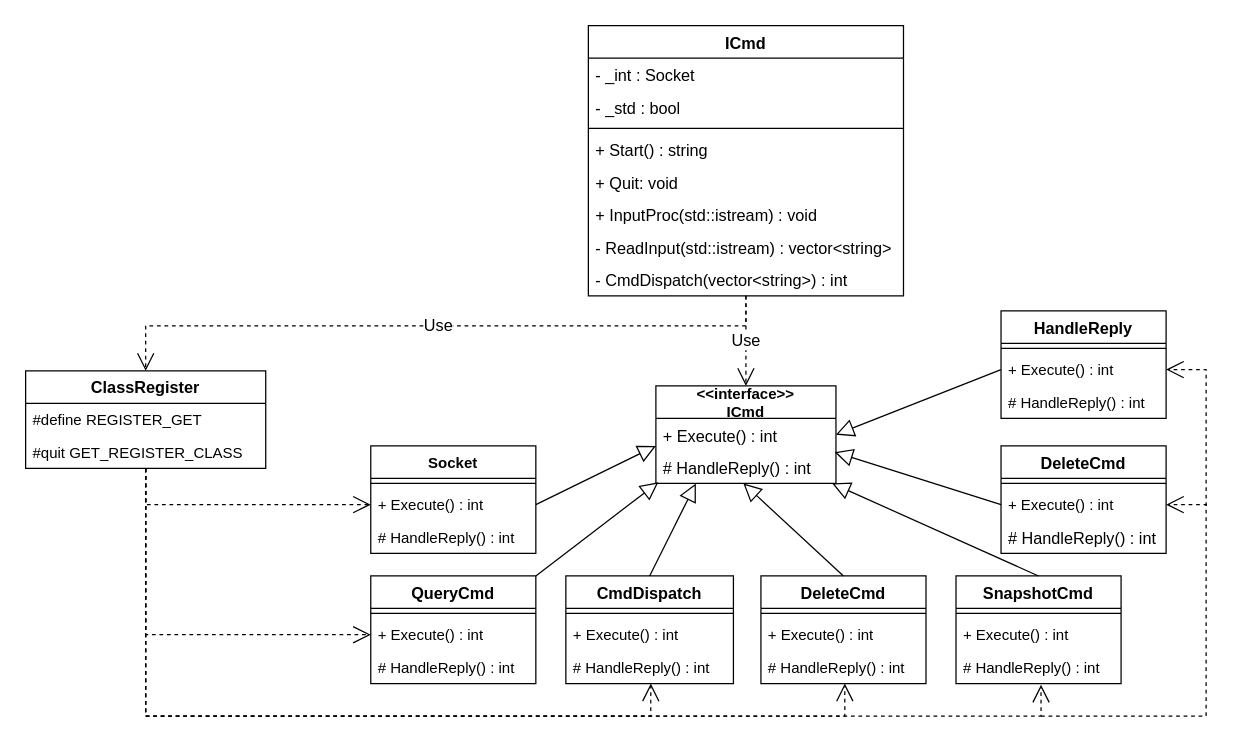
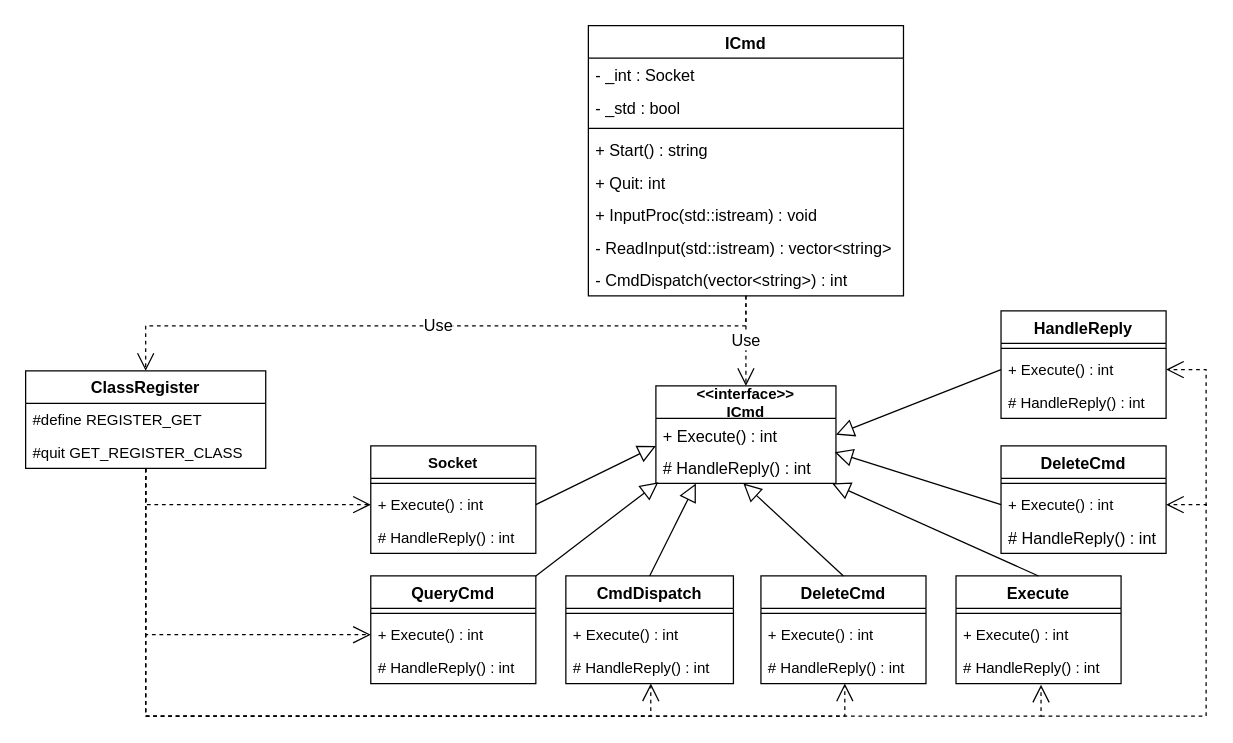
  <mxCell id="0" />
  <mxCell id="1" parent="0" />
  <mxCell id="2" value="ICmd" style="swimlane;fontStyle=1;align=center;verticalAlign=top;childLayout=stackLayout;horizontal=1;startSize=26;horizontalStack=0;resizeParent=1;resizeParentMax=0;resizeLast=0;collapsible=1;marginBottom=0;fontFamily=Helvetica;labelBorderColor=none;spacingTop=0;spacing=2;fontSize=13;" vertex="1" parent="1"><mxGeometry x="470" y="20" width="252" height="216" as="geometry" /></mxCell>
  <mxCell id="3" value="- _int : Socket" style="text;strokeColor=none;fillColor=none;align=left;verticalAlign=top;spacingLeft=4;spacingRight=4;overflow=hidden;rotatable=0;points=[[0,0.5],[1,0.5]];portConstraint=eastwest;fontFamily=Helvetica;fontStyle=0;labelBorderColor=none;spacingTop=0;spacing=2;fontSize=13;" vertex="1" parent="2"><mxGeometry y="26" width="252" height="26" as="geometry" /></mxCell>
  <mxCell id="4" value="- _std : bool" style="text;strokeColor=none;fillColor=none;align=left;verticalAlign=top;spacingLeft=4;spacingRight=4;overflow=hidden;rotatable=0;points=[[0,0.5],[1,0.5]];portConstraint=eastwest;fontFamily=Helvetica;fontStyle=0;labelBorderColor=none;spacingTop=0;spacing=2;fontSize=13;" vertex="1" parent="2"><mxGeometry y="52" width="252" height="26" as="geometry" /></mxCell>
  <mxCell id="5" value="" style="line;strokeWidth=1;fillColor=none;align=left;verticalAlign=middle;spacingTop=0;spacingLeft=3;spacingRight=3;rotatable=0;labelPosition=right;points=[];portConstraint=eastwest;fontFamily=Helvetica;fontStyle=0;labelBorderColor=none;spacing=2;fontSize=13;" vertex="1" parent="2"><mxGeometry y="78" width="252" height="8" as="geometry" /></mxCell>
  <mxCell id="6" value="+ Start() : string" style="text;strokeColor=none;fillColor=none;align=left;verticalAlign=top;spacingLeft=4;spacingRight=4;overflow=hidden;rotatable=0;points=[[0,0.5],[1,0.5]];portConstraint=eastwest;fontFamily=Helvetica;fontStyle=0;labelBorderColor=none;spacingTop=0;spacing=2;fontSize=13;" vertex="1" parent="2"><mxGeometry y="86" width="252" height="26" as="geometry" /></mxCell>
- <mxCell id="7" value="+ Quit: void" style="text;strokeColor=none;fillColor=none;align=left;verticalAlign=top;spacingLeft=4;spacingRight=4;overflow=hidden;rotatable=0;points=[[0,0.5],[1,0.5]];portConstraint=eastwest;fontFamily=Helvetica;fontStyle=0;labelBorderColor=none;spacingTop=0;spacing=2;fontSize=13;" vertex="1" parent="2"><mxGeometry y="112" width="252" height="26" as="geometry" /></mxCell>
+ <mxCell id="7" value="+ Quit: int" style="text;strokeColor=none;fillColor=none;align=left;verticalAlign=top;spacingLeft=4;spacingRight=4;overflow=hidden;rotatable=0;points=[[0,0.5],[1,0.5]];portConstraint=eastwest;fontFamily=Helvetica;fontStyle=0;labelBorderColor=none;spacingTop=0;spacing=2;fontSize=13;" vertex="1" parent="2"><mxGeometry y="112" width="252" height="26" as="geometry" /></mxCell>
  <mxCell id="8" value="+ InputProc(std::istream) : void" style="text;strokeColor=none;fillColor=none;align=left;verticalAlign=top;spacingLeft=4;spacingRight=4;overflow=hidden;rotatable=0;points=[[0,0.5],[1,0.5]];portConstraint=eastwest;fontFamily=Helvetica;fontStyle=0;labelBorderColor=none;spacingTop=0;spacing=2;fontSize=13;" vertex="1" parent="2"><mxGeometry y="138" width="252" height="26" as="geometry" /></mxCell>
  <mxCell id="9" value="- ReadInput(std::istream) : vector&lt;string&gt;" style="text;strokeColor=none;fillColor=none;align=left;verticalAlign=top;spacingLeft=4;spacingRight=4;overflow=hidden;rotatable=0;points=[[0,0.5],[1,0.5]];portConstraint=eastwest;fontFamily=Helvetica;fontStyle=0;labelBorderColor=none;spacingTop=0;spacing=2;fontSize=13;" vertex="1" parent="2"><mxGeometry y="164" width="252" height="26" as="geometry" /></mxCell>
  <mxCell id="10" value="- CmdDispatch(vector&lt;string&gt;) : int" style="text;strokeColor=none;fillColor=none;align=left;verticalAlign=top;spacingLeft=4;spacingRight=4;overflow=hidden;rotatable=0;points=[[0,0.5],[1,0.5]];portConstraint=eastwest;fontFamily=Helvetica;fontStyle=0;labelBorderColor=none;spacingTop=0;spacing=2;fontSize=13;" vertex="1" parent="2"><mxGeometry y="190" width="252" height="26" as="geometry" /></mxCell>
  <mxCell id="11" value="&lt;&lt;interface&gt;&gt;&#10;ICmd" style="swimlane;fontStyle=1;childLayout=stackLayout;horizontal=1;startSize=26;fillColor=none;horizontalStack=0;resizeParent=1;resizeParentMax=0;resizeLast=0;collapsible=1;marginBottom=0;labelBorderColor=none;fontFamily=Helvetica;fontSize=12;" vertex="1" parent="1"><mxGeometry x="524" y="308" width="144" height="78" as="geometry" /></mxCell>
  <mxCell id="12" value="+ Execute() : int" style="text;strokeColor=none;fillColor=none;align=left;verticalAlign=top;spacingLeft=4;spacingRight=4;overflow=hidden;rotatable=0;points=[[0,0.5],[1,0.5]];portConstraint=eastwest;labelBorderColor=none;fontFamily=Helvetica;fontSize=13;" vertex="1" parent="11"><mxGeometry y="26" width="144" height="26" as="geometry" /></mxCell>
  <mxCell id="13" value="# HandleReply() : int" style="text;strokeColor=none;fillColor=none;align=left;verticalAlign=top;spacingLeft=4;spacingRight=4;overflow=hidden;rotatable=0;points=[[0,0.5],[1,0.5]];portConstraint=eastwest;labelBorderColor=none;fontFamily=Helvetica;fontSize=13;" vertex="1" parent="11"><mxGeometry y="52" width="144" height="26" as="geometry" /></mxCell>
  <mxCell id="14" value="CmdDispatch" style="swimlane;fontStyle=1;align=center;verticalAlign=top;childLayout=stackLayout;horizontal=1;startSize=26;horizontalStack=0;resizeParent=1;resizeParentMax=0;resizeLast=0;collapsible=1;marginBottom=0;labelBorderColor=none;fontFamily=Helvetica;fontSize=13;" vertex="1" parent="1"><mxGeometry x="452" y="460" width="134" height="86" as="geometry" /></mxCell>
  <mxCell id="15" value="" style="line;strokeWidth=1;fillColor=none;align=left;verticalAlign=middle;spacingTop=-1;spacingLeft=3;spacingRight=3;rotatable=0;labelPosition=right;points=[];portConstraint=eastwest;labelBorderColor=none;fontFamily=Helvetica;fontSize=12;" vertex="1" parent="14"><mxGeometry y="26" width="134" height="8" as="geometry" /></mxCell>
  <mxCell id="16" value="+ Execute() : int" style="text;strokeColor=none;fillColor=none;align=left;verticalAlign=top;spacingLeft=4;spacingRight=4;overflow=hidden;rotatable=0;points=[[0,0.5],[1,0.5]];portConstraint=eastwest;labelBorderColor=none;fontFamily=Helvetica;fontSize=12;" vertex="1" parent="14"><mxGeometry y="34" width="134" height="26" as="geometry" /></mxCell>
  <mxCell id="17" value="# HandleReply() : int" style="text;strokeColor=none;fillColor=none;align=left;verticalAlign=top;spacingLeft=4;spacingRight=4;overflow=hidden;rotatable=0;points=[[0,0.5],[1,0.5]];portConstraint=eastwest;labelBorderColor=none;fontFamily=Helvetica;fontSize=12;" vertex="1" parent="14"><mxGeometry y="60" width="134" height="26" as="geometry" /></mxCell>
  <mxCell id="18" value="QueryCmd" style="swimlane;fontStyle=1;align=center;verticalAlign=top;childLayout=stackLayout;horizontal=1;startSize=26;horizontalStack=0;resizeParent=1;resizeParentMax=0;resizeLast=0;collapsible=1;marginBottom=0;labelBorderColor=none;fontFamily=Helvetica;fontSize=13;" vertex="1" parent="1"><mxGeometry x="296" y="460" width="132" height="86" as="geometry" /></mxCell>
  <mxCell id="19" value="" style="line;strokeWidth=1;fillColor=none;align=left;verticalAlign=middle;spacingTop=-1;spacingLeft=3;spacingRight=3;rotatable=0;labelPosition=right;points=[];portConstraint=eastwest;labelBorderColor=none;fontFamily=Helvetica;fontSize=12;" vertex="1" parent="18"><mxGeometry y="26" width="132" height="8" as="geometry" /></mxCell>
  <mxCell id="20" value="+ Execute() : int" style="text;strokeColor=none;fillColor=none;align=left;verticalAlign=top;spacingLeft=4;spacingRight=4;overflow=hidden;rotatable=0;points=[[0,0.5],[1,0.5]];portConstraint=eastwest;labelBorderColor=none;fontFamily=Helvetica;fontSize=12;" vertex="1" parent="18"><mxGeometry y="34" width="132" height="26" as="geometry" /></mxCell>
  <mxCell id="21" value="# HandleReply() : int" style="text;strokeColor=none;fillColor=none;align=left;verticalAlign=top;spacingLeft=4;spacingRight=4;overflow=hidden;rotatable=0;points=[[0,0.5],[1,0.5]];portConstraint=eastwest;labelBorderColor=none;fontFamily=Helvetica;fontSize=12;" vertex="1" parent="18"><mxGeometry y="60" width="132" height="26" as="geometry" /></mxCell>
  <mxCell id="22" value="DeleteCmd" style="swimlane;fontStyle=1;align=center;verticalAlign=top;childLayout=stackLayout;horizontal=1;startSize=26;horizontalStack=0;resizeParent=1;resizeParentMax=0;resizeLast=0;collapsible=1;marginBottom=0;labelBorderColor=none;fontFamily=Helvetica;fontSize=13;" vertex="1" parent="1"><mxGeometry x="608" y="460" width="132" height="86" as="geometry" /></mxCell>
  <mxCell id="23" value="" style="line;strokeWidth=1;fillColor=none;align=left;verticalAlign=middle;spacingTop=-1;spacingLeft=3;spacingRight=3;rotatable=0;labelPosition=right;points=[];portConstraint=eastwest;labelBorderColor=none;fontFamily=Helvetica;fontSize=12;" vertex="1" parent="22"><mxGeometry y="26" width="132" height="8" as="geometry" /></mxCell>
  <mxCell id="24" value="+ Execute() : int" style="text;strokeColor=none;fillColor=none;align=left;verticalAlign=top;spacingLeft=4;spacingRight=4;overflow=hidden;rotatable=0;points=[[0,0.5],[1,0.5]];portConstraint=eastwest;labelBorderColor=none;fontFamily=Helvetica;fontSize=12;" vertex="1" parent="22"><mxGeometry y="34" width="132" height="26" as="geometry" /></mxCell>
  <mxCell id="25" value="# HandleReply() : int" style="text;strokeColor=none;fillColor=none;align=left;verticalAlign=top;spacingLeft=4;spacingRight=4;overflow=hidden;rotatable=0;points=[[0,0.5],[1,0.5]];portConstraint=eastwest;labelBorderColor=none;fontFamily=Helvetica;fontSize=12;" vertex="1" parent="22"><mxGeometry y="60" width="132" height="26" as="geometry" /></mxCell>
  <mxCell id="26" value="HandleReply" style="swimlane;fontStyle=1;align=center;verticalAlign=top;childLayout=stackLayout;horizontal=1;startSize=26;horizontalStack=0;resizeParent=1;resizeParentMax=0;resizeLast=0;collapsible=1;marginBottom=0;labelBorderColor=none;fontFamily=Helvetica;fontSize=13;" vertex="1" parent="1"><mxGeometry x="800" y="248" width="132" height="86" as="geometry" /></mxCell>
  <mxCell id="27" value="" style="line;strokeWidth=1;fillColor=none;align=left;verticalAlign=middle;spacingTop=-1;spacingLeft=3;spacingRight=3;rotatable=0;labelPosition=right;points=[];portConstraint=eastwest;labelBorderColor=none;fontFamily=Helvetica;fontSize=12;" vertex="1" parent="26"><mxGeometry y="26" width="132" height="8" as="geometry" /></mxCell>
  <mxCell id="28" value="+ Execute() : int" style="text;strokeColor=none;fillColor=none;align=left;verticalAlign=top;spacingLeft=4;spacingRight=4;overflow=hidden;rotatable=0;points=[[0,0.5],[1,0.5]];portConstraint=eastwest;labelBorderColor=none;fontFamily=Helvetica;fontSize=12;" vertex="1" parent="26"><mxGeometry y="34" width="132" height="26" as="geometry" /></mxCell>
  <mxCell id="29" value="# HandleReply() : int" style="text;strokeColor=none;fillColor=none;align=left;verticalAlign=top;spacingLeft=4;spacingRight=4;overflow=hidden;rotatable=0;points=[[0,0.5],[1,0.5]];portConstraint=eastwest;labelBorderColor=none;fontFamily=Helvetica;fontSize=12;" vertex="1" parent="26"><mxGeometry y="60" width="132" height="26" as="geometry" /></mxCell>
  <mxCell id="30" value="DeleteCmd" style="swimlane;fontStyle=1;align=center;verticalAlign=top;childLayout=stackLayout;horizontal=1;startSize=26;horizontalStack=0;resizeParent=1;resizeParentMax=0;resizeLast=0;collapsible=1;marginBottom=0;labelBorderColor=none;fontFamily=Helvetica;fontSize=13;" vertex="1" parent="1"><mxGeometry x="800" y="356" width="132" height="86" as="geometry" /></mxCell>
  <mxCell id="31" value="" style="line;strokeWidth=1;fillColor=none;align=left;verticalAlign=middle;spacingTop=-1;spacingLeft=3;spacingRight=3;rotatable=0;labelPosition=right;points=[];portConstraint=eastwest;labelBorderColor=none;fontFamily=Helvetica;fontSize=12;" vertex="1" parent="30"><mxGeometry y="26" width="132" height="8" as="geometry" /></mxCell>
  <mxCell id="32" value="+ Execute() : int" style="text;strokeColor=none;fillColor=none;align=left;verticalAlign=top;spacingLeft=4;spacingRight=4;overflow=hidden;rotatable=0;points=[[0,0.5],[1,0.5]];portConstraint=eastwest;labelBorderColor=none;fontFamily=Helvetica;fontSize=12;" vertex="1" parent="30"><mxGeometry y="34" width="132" height="26" as="geometry" /></mxCell>
  <mxCell id="33" value="# HandleReply() : int" style="text;strokeColor=none;fillColor=none;align=left;verticalAlign=top;spacingLeft=4;spacingRight=4;overflow=hidden;rotatable=0;points=[[0,0.5],[1,0.5]];portConstraint=eastwest;labelBorderColor=none;fontFamily=Helvetica;fontSize=13;" vertex="1" parent="30"><mxGeometry y="60" width="132" height="26" as="geometry" /></mxCell>
- <mxCell id="34" value="SnapshotCmd" style="swimlane;fontStyle=1;align=center;verticalAlign=top;childLayout=stackLayout;horizontal=1;startSize=26;horizontalStack=0;resizeParent=1;resizeParentMax=0;resizeLast=0;collapsible=1;marginBottom=0;labelBorderColor=none;fontFamily=Helvetica;fontSize=13;" vertex="1" parent="1"><mxGeometry x="764" y="460" width="132" height="86" as="geometry" /></mxCell>
+ <mxCell id="34" value="Execute" style="swimlane;fontStyle=1;align=center;verticalAlign=top;childLayout=stackLayout;horizontal=1;startSize=26;horizontalStack=0;resizeParent=1;resizeParentMax=0;resizeLast=0;collapsible=1;marginBottom=0;labelBorderColor=none;fontFamily=Helvetica;fontSize=13;" vertex="1" parent="1"><mxGeometry x="764" y="460" width="132" height="86" as="geometry" /></mxCell>
  <mxCell id="35" value="" style="line;strokeWidth=1;fillColor=none;align=left;verticalAlign=middle;spacingTop=-1;spacingLeft=3;spacingRight=3;rotatable=0;labelPosition=right;points=[];portConstraint=eastwest;labelBorderColor=none;fontFamily=Helvetica;fontSize=12;" vertex="1" parent="34"><mxGeometry y="26" width="132" height="8" as="geometry" /></mxCell>
  <mxCell id="36" value="+ Execute() : int" style="text;strokeColor=none;fillColor=none;align=left;verticalAlign=top;spacingLeft=4;spacingRight=4;overflow=hidden;rotatable=0;points=[[0,0.5],[1,0.5]];portConstraint=eastwest;labelBorderColor=none;fontFamily=Helvetica;fontSize=12;" vertex="1" parent="34"><mxGeometry y="34" width="132" height="26" as="geometry" /></mxCell>
  <mxCell id="37" value="# HandleReply() : int" style="text;strokeColor=none;fillColor=none;align=left;verticalAlign=top;spacingLeft=4;spacingRight=4;overflow=hidden;rotatable=0;points=[[0,0.5],[1,0.5]];portConstraint=eastwest;labelBorderColor=none;fontFamily=Helvetica;fontSize=12;" vertex="1" parent="34"><mxGeometry y="60" width="132" height="26" as="geometry" /></mxCell>
  <mxCell id="38" value="Socket" style="swimlane;fontStyle=1;align=center;verticalAlign=top;childLayout=stackLayout;horizontal=1;startSize=26;horizontalStack=0;resizeParent=1;resizeParentMax=0;resizeLast=0;collapsible=1;marginBottom=0;labelBorderColor=none;fontFamily=Helvetica;fontSize=12;" vertex="1" parent="1"><mxGeometry x="296" y="356" width="132" height="86" as="geometry" /></mxCell>
  <mxCell id="39" value="" style="line;strokeWidth=1;fillColor=none;align=left;verticalAlign=middle;spacingTop=-1;spacingLeft=3;spacingRight=3;rotatable=0;labelPosition=right;points=[];portConstraint=eastwest;labelBorderColor=none;fontFamily=Helvetica;fontSize=12;" vertex="1" parent="38"><mxGeometry y="26" width="132" height="8" as="geometry" /></mxCell>
  <mxCell id="40" value="+ Execute() : int" style="text;strokeColor=none;fillColor=none;align=left;verticalAlign=top;spacingLeft=4;spacingRight=4;overflow=hidden;rotatable=0;points=[[0,0.5],[1,0.5]];portConstraint=eastwest;labelBorderColor=none;fontFamily=Helvetica;fontSize=12;" vertex="1" parent="38"><mxGeometry y="34" width="132" height="26" as="geometry" /></mxCell>
  <mxCell id="41" value="# HandleReply() : int" style="text;strokeColor=none;fillColor=none;align=left;verticalAlign=top;spacingLeft=4;spacingRight=4;overflow=hidden;rotatable=0;points=[[0,0.5],[1,0.5]];portConstraint=eastwest;labelBorderColor=none;fontFamily=Helvetica;fontSize=12;" vertex="1" parent="38"><mxGeometry y="60" width="132" height="26" as="geometry" /></mxCell>
  <mxCell id="42" value="" style="endArrow=block;endSize=12;endFill=0;html=1;rounded=0;fontFamily=Helvetica;fontSize=12;exitX=1;exitY=0.5;exitDx=0;exitDy=0;" edge="1" parent="1" source="40"><mxGeometry width="160" relative="1" as="geometry"><mxPoint x="224" y="284" as="sourcePoint" /><mxPoint x="524" y="356" as="targetPoint" /></mxGeometry></mxCell>
  <mxCell id="43" value="" style="endArrow=block;endSize=12;endFill=0;html=1;rounded=0;fontFamily=Helvetica;fontSize=12;exitX=1;exitY=0.5;exitDx=0;exitDy=0;entryX=0.014;entryY=0.962;entryDx=0;entryDy=0;entryPerimeter=0;" edge="1" parent="1" target="13"><mxGeometry width="160" relative="1" as="geometry"><mxPoint x="428" y="460" as="sourcePoint" /><mxPoint x="524" y="413" as="targetPoint" /></mxGeometry></mxCell>
  <mxCell id="44" value="" style="endArrow=block;endSize=12;endFill=0;html=1;rounded=0;fontFamily=Helvetica;fontSize=12;exitX=0.5;exitY=0;exitDx=0;exitDy=0;entryX=0.222;entryY=1;entryDx=0;entryDy=0;entryPerimeter=0;" edge="1" parent="1" source="14" target="13"><mxGeometry width="160" relative="1" as="geometry"><mxPoint x="452" y="427" as="sourcePoint" /><mxPoint x="548" y="380" as="targetPoint" /></mxGeometry></mxCell>
  <mxCell id="45" value="" style="endArrow=block;endSize=12;endFill=0;html=1;rounded=0;fontFamily=Helvetica;fontSize=12;exitX=0.5;exitY=0;exitDx=0;exitDy=0;entryX=0.486;entryY=1;entryDx=0;entryDy=0;entryPerimeter=0;" edge="1" parent="1" source="22" target="13"><mxGeometry width="160" relative="1" as="geometry"><mxPoint x="464" y="439" as="sourcePoint" /><mxPoint x="560" y="392" as="targetPoint" /></mxGeometry></mxCell>
  <mxCell id="46" value="" style="endArrow=block;endSize=12;endFill=0;html=1;rounded=0;fontFamily=Helvetica;fontSize=12;exitX=0.5;exitY=0;exitDx=0;exitDy=0;entryX=0.979;entryY=1;entryDx=0;entryDy=0;entryPerimeter=0;" edge="1" parent="1" source="34" target="13"><mxGeometry width="160" relative="1" as="geometry"><mxPoint x="686" y="472" as="sourcePoint" /><mxPoint x="605.984" y="398" as="targetPoint" /></mxGeometry></mxCell>
  <mxCell id="47" value="" style="endArrow=block;endSize=12;endFill=0;html=1;rounded=0;fontFamily=Helvetica;fontSize=12;exitX=0;exitY=0.5;exitDx=0;exitDy=0;entryX=0.993;entryY=1.038;entryDx=0;entryDy=0;entryPerimeter=0;" edge="1" parent="1" source="32" target="12"><mxGeometry width="160" relative="1" as="geometry"><mxPoint x="842" y="472" as="sourcePoint" /><mxPoint x="676.976" y="398" as="targetPoint" /></mxGeometry></mxCell>
  <mxCell id="48" value="" style="endArrow=block;endSize=12;endFill=0;html=1;rounded=0;fontFamily=Helvetica;fontSize=12;exitX=0;exitY=0.5;exitDx=0;exitDy=0;" edge="1" parent="1" source="28"><mxGeometry width="160" relative="1" as="geometry"><mxPoint x="854" y="484" as="sourcePoint" /><mxPoint x="668" y="347" as="targetPoint" /></mxGeometry></mxCell>
  <mxCell id="49" style="edgeStyle=orthogonalEdgeStyle;rounded=0;orthogonalLoop=1;jettySize=auto;html=1;entryX=0;entryY=0.5;entryDx=0;entryDy=0;fontFamily=Helvetica;fontSize=13;endArrow=open;endFill=0;endSize=12;dashed=1;" edge="1" parent="1" source="54" target="40"><mxGeometry relative="1" as="geometry" /></mxCell>
  <mxCell id="50" style="edgeStyle=orthogonalEdgeStyle;rounded=0;orthogonalLoop=1;jettySize=auto;html=1;entryX=0;entryY=0.5;entryDx=0;entryDy=0;fontFamily=Helvetica;fontSize=13;endArrow=open;endFill=0;endSize=12;dashed=1;" edge="1" parent="1" source="54" target="20"><mxGeometry relative="1" as="geometry" /></mxCell>
  <mxCell id="51" style="edgeStyle=orthogonalEdgeStyle;rounded=0;orthogonalLoop=1;jettySize=auto;html=1;entryX=0.507;entryY=1;entryDx=0;entryDy=0;entryPerimeter=0;fontFamily=Helvetica;fontSize=13;endArrow=open;endFill=0;endSize=12;dashed=1;" edge="1" parent="1" source="54" target="17"><mxGeometry relative="1" as="geometry"><Array as="points"><mxPoint x="116" y="572" /><mxPoint x="520" y="572" /></Array></mxGeometry></mxCell>
  <mxCell id="52" style="edgeStyle=orthogonalEdgeStyle;rounded=0;orthogonalLoop=1;jettySize=auto;html=1;entryX=0.508;entryY=1;entryDx=0;entryDy=0;entryPerimeter=0;fontFamily=Helvetica;fontSize=13;endArrow=open;endFill=0;endSize=12;dashed=1;" edge="1" parent="1" source="54" target="25"><mxGeometry relative="1" as="geometry"><Array as="points"><mxPoint x="116" y="572" /><mxPoint x="675" y="572" /></Array></mxGeometry></mxCell>
  <mxCell id="53" style="edgeStyle=orthogonalEdgeStyle;rounded=0;orthogonalLoop=1;jettySize=auto;html=1;entryX=0.515;entryY=1.038;entryDx=0;entryDy=0;entryPerimeter=0;fontFamily=Helvetica;fontSize=13;endArrow=open;endFill=0;endSize=12;dashed=1;" edge="1" parent="1" source="54" target="37"><mxGeometry relative="1" as="geometry"><Array as="points"><mxPoint x="116" y="572" /><mxPoint x="832" y="572" /></Array></mxGeometry></mxCell>
  <mxCell id="54" value="ClassRegister" style="swimlane;fontStyle=1;childLayout=stackLayout;horizontal=1;startSize=26;fillColor=none;horizontalStack=0;resizeParent=1;resizeParentMax=0;resizeLast=0;collapsible=1;marginBottom=0;labelBorderColor=none;fontFamily=Helvetica;fontSize=13;" vertex="1" parent="1"><mxGeometry x="20" y="296" width="192" height="78" as="geometry" /></mxCell>
  <mxCell id="55" value="#define REGISTER_GET" style="text;strokeColor=none;fillColor=none;align=left;verticalAlign=top;spacingLeft=4;spacingRight=4;overflow=hidden;rotatable=0;points=[[0,0.5],[1,0.5]];portConstraint=eastwest;labelBorderColor=none;fontFamily=Helvetica;fontSize=12;" vertex="1" parent="54"><mxGeometry y="26" width="192" height="26" as="geometry" /></mxCell>
  <mxCell id="56" value="#quit GET_REGISTER_CLASS" style="text;strokeColor=none;fillColor=none;align=left;verticalAlign=top;spacingLeft=4;spacingRight=4;overflow=hidden;rotatable=0;points=[[0,0.5],[1,0.5]];portConstraint=eastwest;labelBorderColor=none;fontFamily=Helvetica;fontSize=12;" vertex="1" parent="54"><mxGeometry y="52" width="192" height="26" as="geometry" /></mxCell>
  <mxCell id="57" value="Use" style="endArrow=open;endSize=12;dashed=1;html=1;rounded=0;fontFamily=Helvetica;fontSize=13;entryX=0.5;entryY=0;entryDx=0;entryDy=0;exitX=0.5;exitY=1;exitDx=0;exitDy=0;exitPerimeter=0;" edge="1" parent="1" source="10" target="11"><mxGeometry width="160" relative="1" as="geometry"><mxPoint x="584" y="248" as="sourcePoint" /><mxPoint x="420" y="284" as="targetPoint" /><Array as="points"><mxPoint x="596" y="272" /></Array><mxPoint as="offset" /></mxGeometry></mxCell>
  <mxCell id="58" value="Use" style="endArrow=open;endSize=12;dashed=1;html=1;rounded=0;fontFamily=Helvetica;fontSize=13;entryX=0.5;entryY=0;entryDx=0;entryDy=0;" edge="1" parent="1" target="54"><mxGeometry width="160" relative="1" as="geometry"><mxPoint x="596" y="236" as="sourcePoint" /><mxPoint x="456" y="260" as="targetPoint" /><Array as="points"><mxPoint x="596" y="260" /><mxPoint x="116" y="260" /></Array></mxGeometry></mxCell>
  <mxCell id="59" value="" style="endArrow=open;html=1;rounded=0;fontFamily=Helvetica;fontSize=13;endSize=12;entryX=1;entryY=0.5;entryDx=0;entryDy=0;endFill=0;dashed=1;" edge="1" parent="1" target="32"><mxGeometry width="50" height="50" relative="1" as="geometry"><mxPoint x="832" y="572" as="sourcePoint" /><mxPoint x="964" y="380" as="targetPoint" /><Array as="points"><mxPoint x="964" y="572" /><mxPoint x="964" y="403" /></Array></mxGeometry></mxCell>
  <mxCell id="60" value="" style="endArrow=open;html=1;rounded=0;fontFamily=Helvetica;fontSize=13;endSize=12;entryX=1;entryY=0.5;entryDx=0;entryDy=0;endFill=0;dashed=1;" edge="1" parent="1" target="28"><mxGeometry width="50" height="50" relative="1" as="geometry"><mxPoint x="964" y="404" as="sourcePoint" /><mxPoint x="964" y="272" as="targetPoint" /><Array as="points"><mxPoint x="964" y="295" /></Array></mxGeometry></mxCell>
